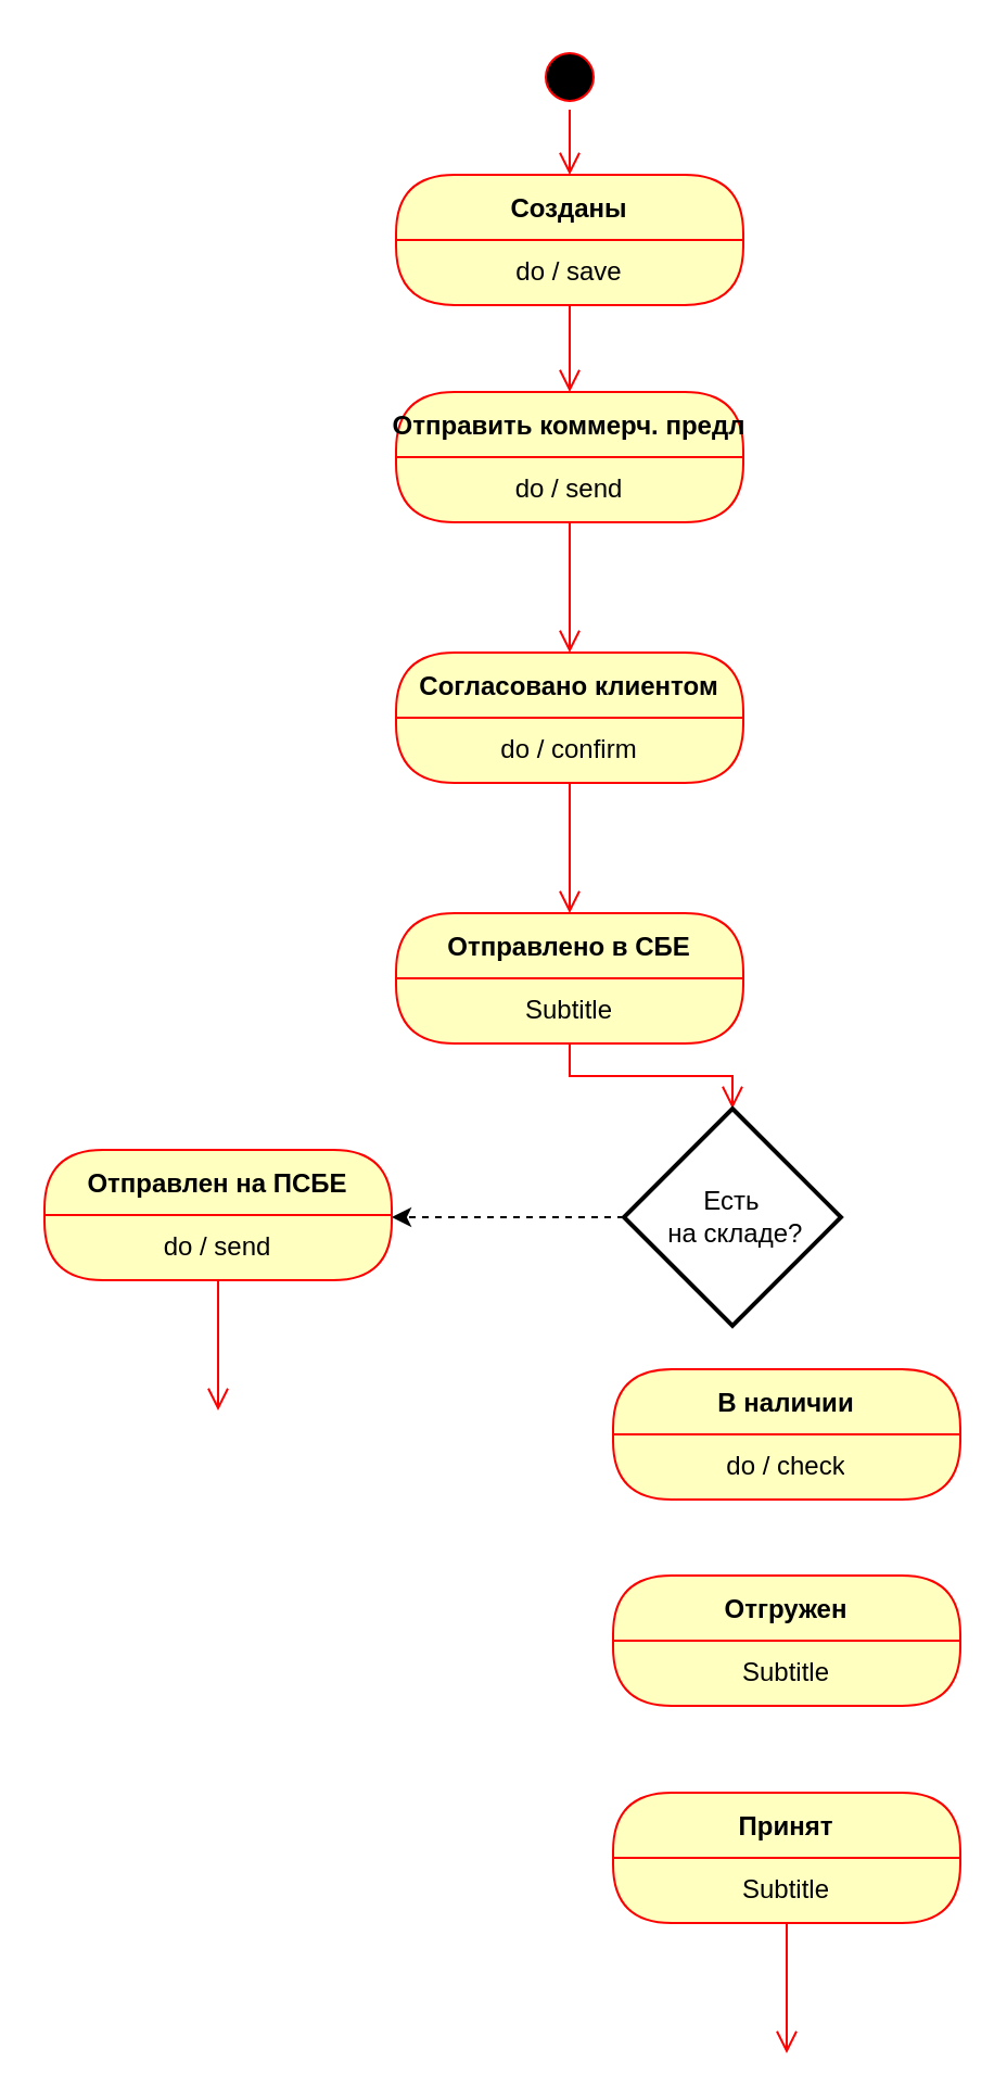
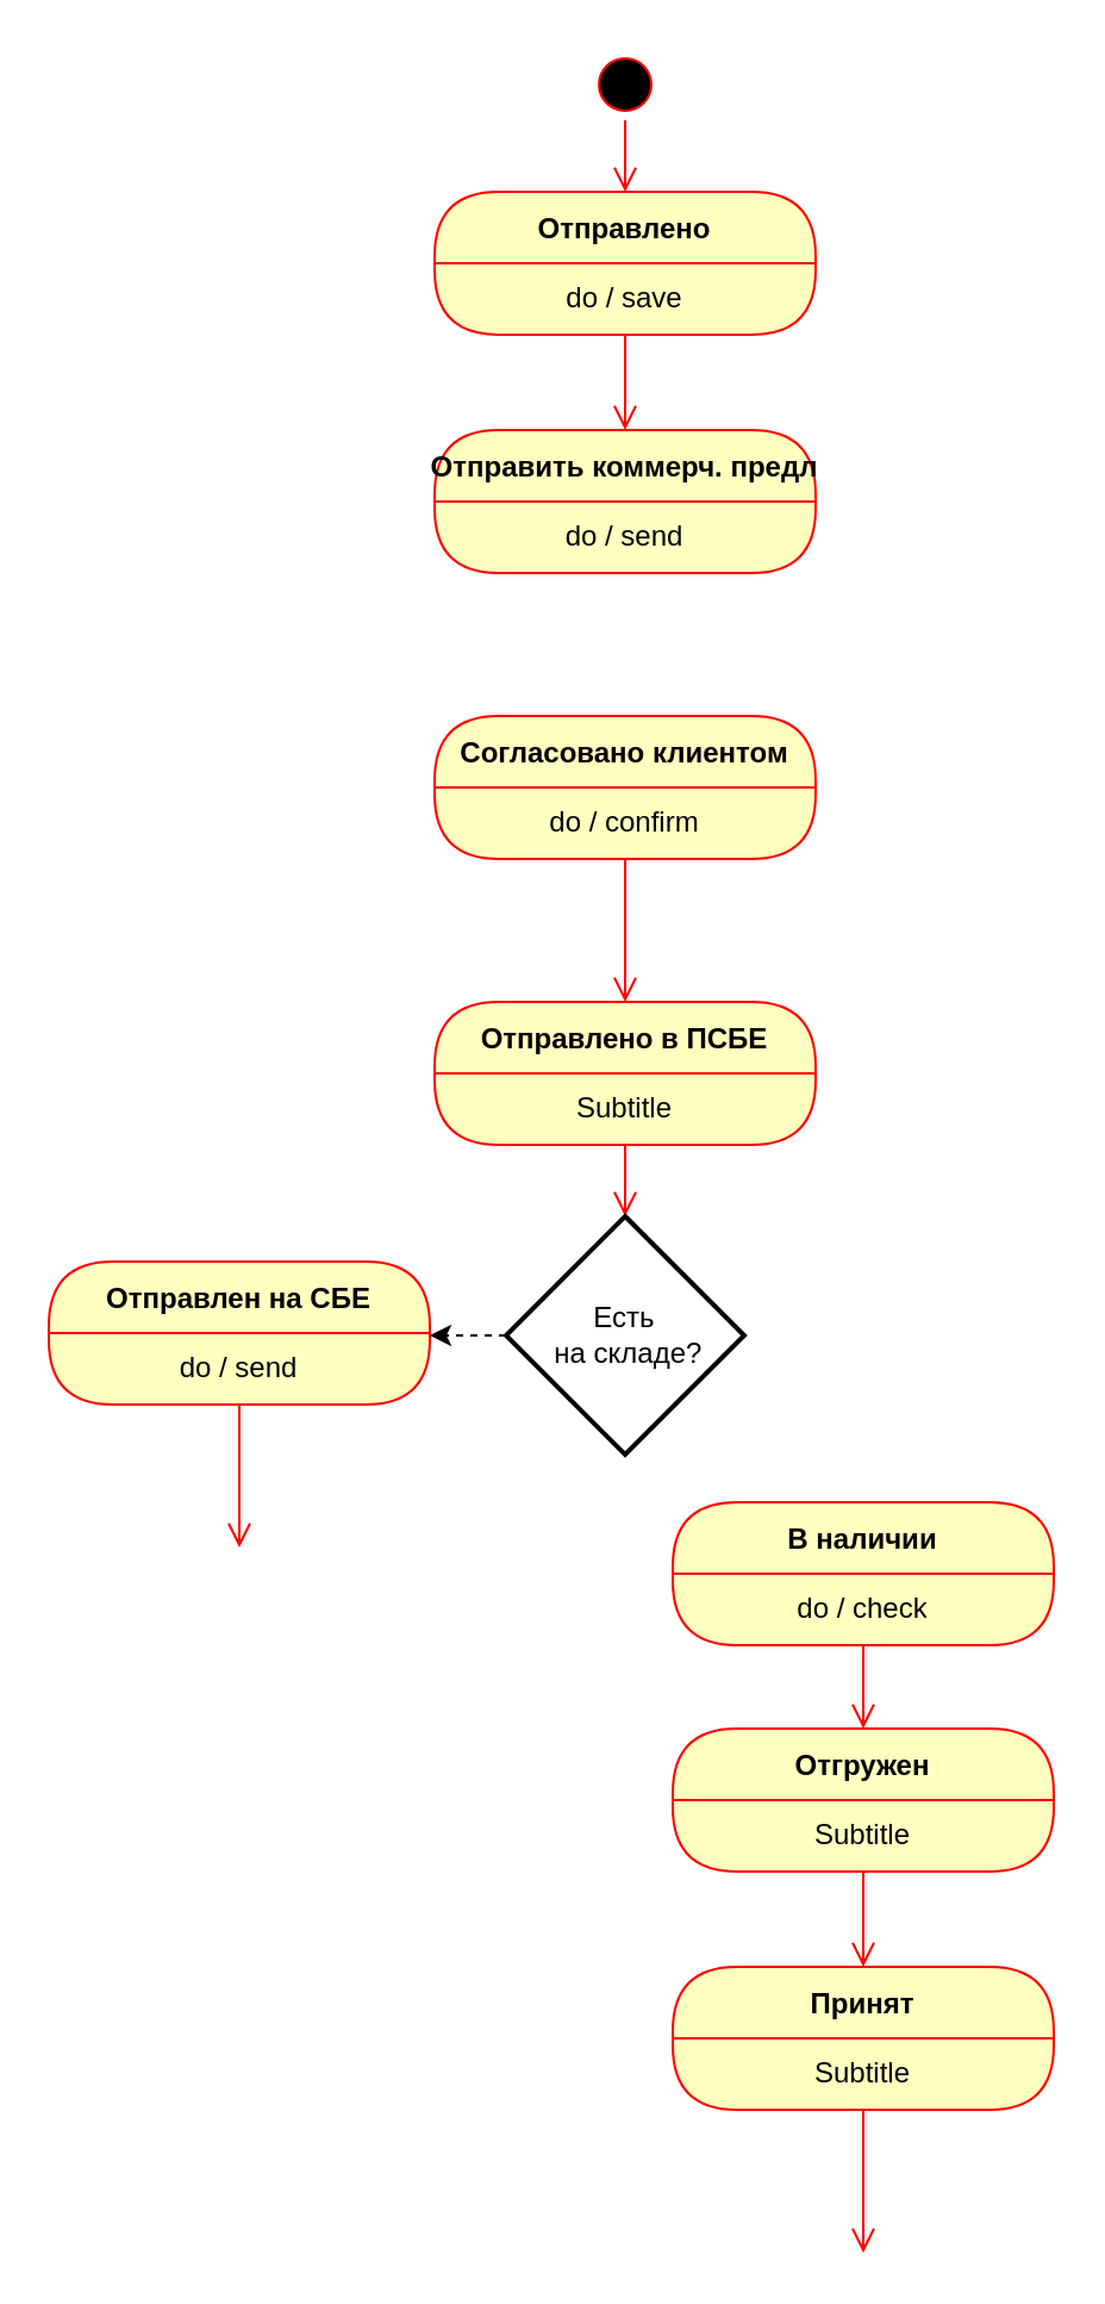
  <mxCell id="0" />
  <mxCell id="1" parent="0" />
  <mxCell id="2" value="" style="ellipse;html=1;shape=startState;fillColor=#000000;strokeColor=#ff0000;" vertex="1" parent="1"><mxGeometry x="247" y="20" width="30" height="30" as="geometry" /></mxCell>
  <mxCell id="3" value="" style="edgeStyle=orthogonalEdgeStyle;html=1;verticalAlign=bottom;endArrow=open;endSize=8;strokeColor=#ff0000;rounded=0;" edge="1" source="2" parent="1" target="4"><mxGeometry relative="1" as="geometry"><mxPoint x="262" y="110" as="targetPoint" /></mxGeometry></mxCell>
- <mxCell id="4" value="Созданы" style="swimlane;fontStyle=1;align=center;verticalAlign=middle;childLayout=stackLayout;horizontal=1;startSize=30;horizontalStack=0;resizeParent=0;resizeLast=1;container=0;fontColor=#000000;collapsible=0;rounded=1;arcSize=30;strokeColor=#ff0000;fillColor=#ffffc0;swimlaneFillColor=#ffffc0;dropTarget=0;" vertex="1" parent="1"><mxGeometry x="182" y="80" width="160" height="60" as="geometry" /></mxCell>
+ <mxCell id="4" value="Отправлено" style="swimlane;fontStyle=1;align=center;verticalAlign=middle;childLayout=stackLayout;horizontal=1;startSize=30;horizontalStack=0;resizeParent=0;resizeLast=1;container=0;fontColor=#000000;collapsible=0;rounded=1;arcSize=30;strokeColor=#ff0000;fillColor=#ffffc0;swimlaneFillColor=#ffffc0;dropTarget=0;" vertex="1" parent="1"><mxGeometry x="182" y="80" width="160" height="60" as="geometry" /></mxCell>
  <mxCell id="5" value="do / save" style="text;html=1;strokeColor=none;fillColor=none;align=center;verticalAlign=middle;spacingLeft=4;spacingRight=4;whiteSpace=wrap;overflow=hidden;rotatable=0;fontColor=#000000;" vertex="1" parent="4"><mxGeometry y="30" width="160" height="30" as="geometry" /></mxCell>
  <mxCell id="6" value="" style="edgeStyle=orthogonalEdgeStyle;html=1;verticalAlign=bottom;endArrow=open;endSize=8;strokeColor=#ff0000;rounded=0;" edge="1" source="4" parent="1" target="7"><mxGeometry relative="1" as="geometry"><mxPoint x="262" y="200" as="targetPoint" /></mxGeometry></mxCell>
  <mxCell id="7" value="Отправить коммерч. предл" style="swimlane;fontStyle=1;align=center;verticalAlign=middle;childLayout=stackLayout;horizontal=1;startSize=30;horizontalStack=0;resizeParent=0;resizeLast=1;container=0;fontColor=#000000;collapsible=0;rounded=1;arcSize=30;strokeColor=#ff0000;fillColor=#ffffc0;swimlaneFillColor=#ffffc0;dropTarget=0;" vertex="1" parent="1"><mxGeometry x="182" y="180" width="160" height="60" as="geometry" /></mxCell>
  <mxCell id="8" value="do / send" style="text;html=1;strokeColor=none;fillColor=none;align=center;verticalAlign=middle;spacingLeft=4;spacingRight=4;whiteSpace=wrap;overflow=hidden;rotatable=0;fontColor=#000000;" vertex="1" parent="7"><mxGeometry y="30" width="160" height="30" as="geometry" /></mxCell>
- <mxCell id="9" value="" style="edgeStyle=orthogonalEdgeStyle;html=1;verticalAlign=bottom;endArrow=open;endSize=8;strokeColor=#ff0000;rounded=0;" edge="1" source="7" parent="1" target="10"><mxGeometry relative="1" as="geometry"><mxPoint x="262" y="300" as="targetPoint" /></mxGeometry></mxCell>
  <mxCell id="10" value="Согласовано клиентом" style="swimlane;fontStyle=1;align=center;verticalAlign=middle;childLayout=stackLayout;horizontal=1;startSize=30;horizontalStack=0;resizeParent=0;resizeLast=1;container=0;fontColor=#000000;collapsible=0;rounded=1;arcSize=30;strokeColor=#ff0000;fillColor=#ffffc0;swimlaneFillColor=#ffffc0;dropTarget=0;" vertex="1" parent="1"><mxGeometry x="182" y="300" width="160" height="60" as="geometry" /></mxCell>
  <mxCell id="11" value="do / confirm" style="text;html=1;strokeColor=none;fillColor=none;align=center;verticalAlign=middle;spacingLeft=4;spacingRight=4;whiteSpace=wrap;overflow=hidden;rotatable=0;fontColor=#000000;" vertex="1" parent="10"><mxGeometry y="30" width="160" height="30" as="geometry" /></mxCell>
  <mxCell id="12" value="" style="edgeStyle=orthogonalEdgeStyle;html=1;verticalAlign=bottom;endArrow=open;endSize=8;strokeColor=#ff0000;rounded=0;" edge="1" source="10" parent="1"><mxGeometry relative="1" as="geometry"><mxPoint x="262" y="420" as="targetPoint" /></mxGeometry></mxCell>
- <mxCell id="13" value="Отправлено в СБЕ" style="swimlane;fontStyle=1;align=center;verticalAlign=middle;childLayout=stackLayout;horizontal=1;startSize=30;horizontalStack=0;resizeParent=0;resizeLast=1;container=0;fontColor=#000000;collapsible=0;rounded=1;arcSize=30;strokeColor=#ff0000;fillColor=#ffffc0;swimlaneFillColor=#ffffc0;dropTarget=0;" vertex="1" parent="1"><mxGeometry x="182" y="420" width="160" height="60" as="geometry" /></mxCell>
+ <mxCell id="13" value="Отправлено в ПСБЕ" style="swimlane;fontStyle=1;align=center;verticalAlign=middle;childLayout=stackLayout;horizontal=1;startSize=30;horizontalStack=0;resizeParent=0;resizeLast=1;container=0;fontColor=#000000;collapsible=0;rounded=1;arcSize=30;strokeColor=#ff0000;fillColor=#ffffc0;swimlaneFillColor=#ffffc0;dropTarget=0;" vertex="1" parent="1"><mxGeometry x="182" y="420" width="160" height="60" as="geometry" /></mxCell>
  <mxCell id="14" value="Subtitle" style="text;html=1;strokeColor=none;fillColor=none;align=center;verticalAlign=middle;spacingLeft=4;spacingRight=4;whiteSpace=wrap;overflow=hidden;rotatable=0;fontColor=#000000;" vertex="1" parent="13"><mxGeometry y="30" width="160" height="30" as="geometry" /></mxCell>
  <mxCell id="15" value="" style="edgeStyle=orthogonalEdgeStyle;html=1;verticalAlign=bottom;endArrow=open;endSize=8;strokeColor=#ff0000;rounded=0;" edge="1" source="13" parent="1" target="17"><mxGeometry relative="1" as="geometry"><mxPoint x="262" y="540" as="targetPoint" /></mxGeometry></mxCell>
  <mxCell id="16" style="edgeStyle=orthogonalEdgeStyle;rounded=0;orthogonalLoop=1;jettySize=auto;html=1;dashed=1;" edge="1" parent="1" source="17" target="21"><mxGeometry relative="1" as="geometry"><Array as="points"><mxPoint x="102" y="560" /></Array></mxGeometry></mxCell>
- <mxCell id="17" value="Есть&lt;br&gt;&amp;nbsp;на складе?" style="strokeWidth=2;html=1;shape=mxgraph.flowchart.decision;whiteSpace=wrap;" vertex="1" parent="1"><mxGeometry x="287" y="510" width="100" height="100" as="geometry" /></mxCell>
+ <mxCell id="17" value="Есть&lt;br&gt;&amp;nbsp;на складе?" style="strokeWidth=2;html=1;shape=mxgraph.flowchart.decision;whiteSpace=wrap;" vertex="1" parent="1"><mxGeometry x="212" y="510" width="100" height="100" as="geometry" /></mxCell>
  <mxCell id="18" value="В наличии" style="swimlane;fontStyle=1;align=center;verticalAlign=middle;childLayout=stackLayout;horizontal=1;startSize=30;horizontalStack=0;resizeParent=0;resizeLast=1;container=0;fontColor=#000000;collapsible=0;rounded=1;arcSize=30;strokeColor=#ff0000;fillColor=#ffffc0;swimlaneFillColor=#ffffc0;dropTarget=0;" vertex="1" parent="1"><mxGeometry x="282" y="630" width="160" height="60" as="geometry" /></mxCell>
  <mxCell id="19" value="do / check" style="text;html=1;strokeColor=none;fillColor=none;align=center;verticalAlign=middle;spacingLeft=4;spacingRight=4;whiteSpace=wrap;overflow=hidden;rotatable=0;fontColor=#000000;" vertex="1" parent="18"><mxGeometry y="30" width="160" height="30" as="geometry" /></mxCell>
- <mxCell id="21" value="Отправлен на ПСБЕ" style="swimlane;fontStyle=1;align=center;verticalAlign=middle;childLayout=stackLayout;horizontal=1;startSize=30;horizontalStack=0;resizeParent=0;resizeLast=1;container=0;fontColor=#000000;collapsible=0;rounded=1;arcSize=30;strokeColor=#ff0000;fillColor=#ffffc0;swimlaneFillColor=#ffffc0;dropTarget=0;" vertex="1" parent="1"><mxGeometry x="20" y="529" width="160" height="60" as="geometry" /></mxCell>
+ <mxCell id="20" value="" style="edgeStyle=orthogonalEdgeStyle;html=1;verticalAlign=bottom;endArrow=open;endSize=8;strokeColor=#ff0000;rounded=0;" edge="1" source="18" parent="1" target="24"><mxGeometry relative="1" as="geometry"><mxPoint x="362" y="750" as="targetPoint" /></mxGeometry></mxCell>
+ <mxCell id="21" value="Отправлен на СБЕ" style="swimlane;fontStyle=1;align=center;verticalAlign=middle;childLayout=stackLayout;horizontal=1;startSize=30;horizontalStack=0;resizeParent=0;resizeLast=1;container=0;fontColor=#000000;collapsible=0;rounded=1;arcSize=30;strokeColor=#ff0000;fillColor=#ffffc0;swimlaneFillColor=#ffffc0;dropTarget=0;" vertex="1" parent="1"><mxGeometry x="20" y="529" width="160" height="60" as="geometry" /></mxCell>
  <mxCell id="22" value="do / send" style="text;html=1;strokeColor=none;fillColor=none;align=center;verticalAlign=middle;spacingLeft=4;spacingRight=4;whiteSpace=wrap;overflow=hidden;rotatable=0;fontColor=#000000;" vertex="1" parent="21"><mxGeometry y="30" width="160" height="30" as="geometry" /></mxCell>
  <mxCell id="23" value="" style="edgeStyle=orthogonalEdgeStyle;html=1;verticalAlign=bottom;endArrow=open;endSize=8;strokeColor=#ff0000;rounded=0;" edge="1" source="21" parent="1"><mxGeometry relative="1" as="geometry"><mxPoint x="100" y="649" as="targetPoint" /></mxGeometry></mxCell>
  <mxCell id="24" value="Отгружен" style="swimlane;fontStyle=1;align=center;verticalAlign=middle;childLayout=stackLayout;horizontal=1;startSize=30;horizontalStack=0;resizeParent=0;resizeLast=1;container=0;fontColor=#000000;collapsible=0;rounded=1;arcSize=30;strokeColor=#ff0000;fillColor=#ffffc0;swimlaneFillColor=#ffffc0;dropTarget=0;" vertex="1" parent="1"><mxGeometry x="282" y="725" width="160" height="60" as="geometry" /></mxCell>
  <mxCell id="25" value="Subtitle" style="text;html=1;strokeColor=none;fillColor=none;align=center;verticalAlign=middle;spacingLeft=4;spacingRight=4;whiteSpace=wrap;overflow=hidden;rotatable=0;fontColor=#000000;" vertex="1" parent="24"><mxGeometry y="30" width="160" height="30" as="geometry" /></mxCell>
+ <mxCell id="26" value="" style="edgeStyle=orthogonalEdgeStyle;html=1;verticalAlign=bottom;endArrow=open;endSize=8;strokeColor=#ff0000;rounded=0;" edge="1" source="24" parent="1" target="27"><mxGeometry relative="1" as="geometry"><mxPoint x="361" y="885" as="targetPoint" /></mxGeometry></mxCell>
  <mxCell id="27" value="Принят" style="swimlane;fontStyle=1;align=center;verticalAlign=middle;childLayout=stackLayout;horizontal=1;startSize=30;horizontalStack=0;resizeParent=0;resizeLast=1;container=0;fontColor=#000000;collapsible=0;rounded=1;arcSize=30;strokeColor=#ff0000;fillColor=#ffffc0;swimlaneFillColor=#ffffc0;dropTarget=0;" vertex="1" parent="1"><mxGeometry x="282" y="825" width="160" height="60" as="geometry" /></mxCell>
  <mxCell id="28" value="Subtitle" style="text;html=1;strokeColor=none;fillColor=none;align=center;verticalAlign=middle;spacingLeft=4;spacingRight=4;whiteSpace=wrap;overflow=hidden;rotatable=0;fontColor=#000000;" vertex="1" parent="27"><mxGeometry y="30" width="160" height="30" as="geometry" /></mxCell>
  <mxCell id="29" value="" style="edgeStyle=orthogonalEdgeStyle;html=1;verticalAlign=bottom;endArrow=open;endSize=8;strokeColor=#ff0000;rounded=0;" edge="1" source="27" parent="1"><mxGeometry relative="1" as="geometry"><mxPoint x="362" y="945" as="targetPoint" /></mxGeometry></mxCell>
